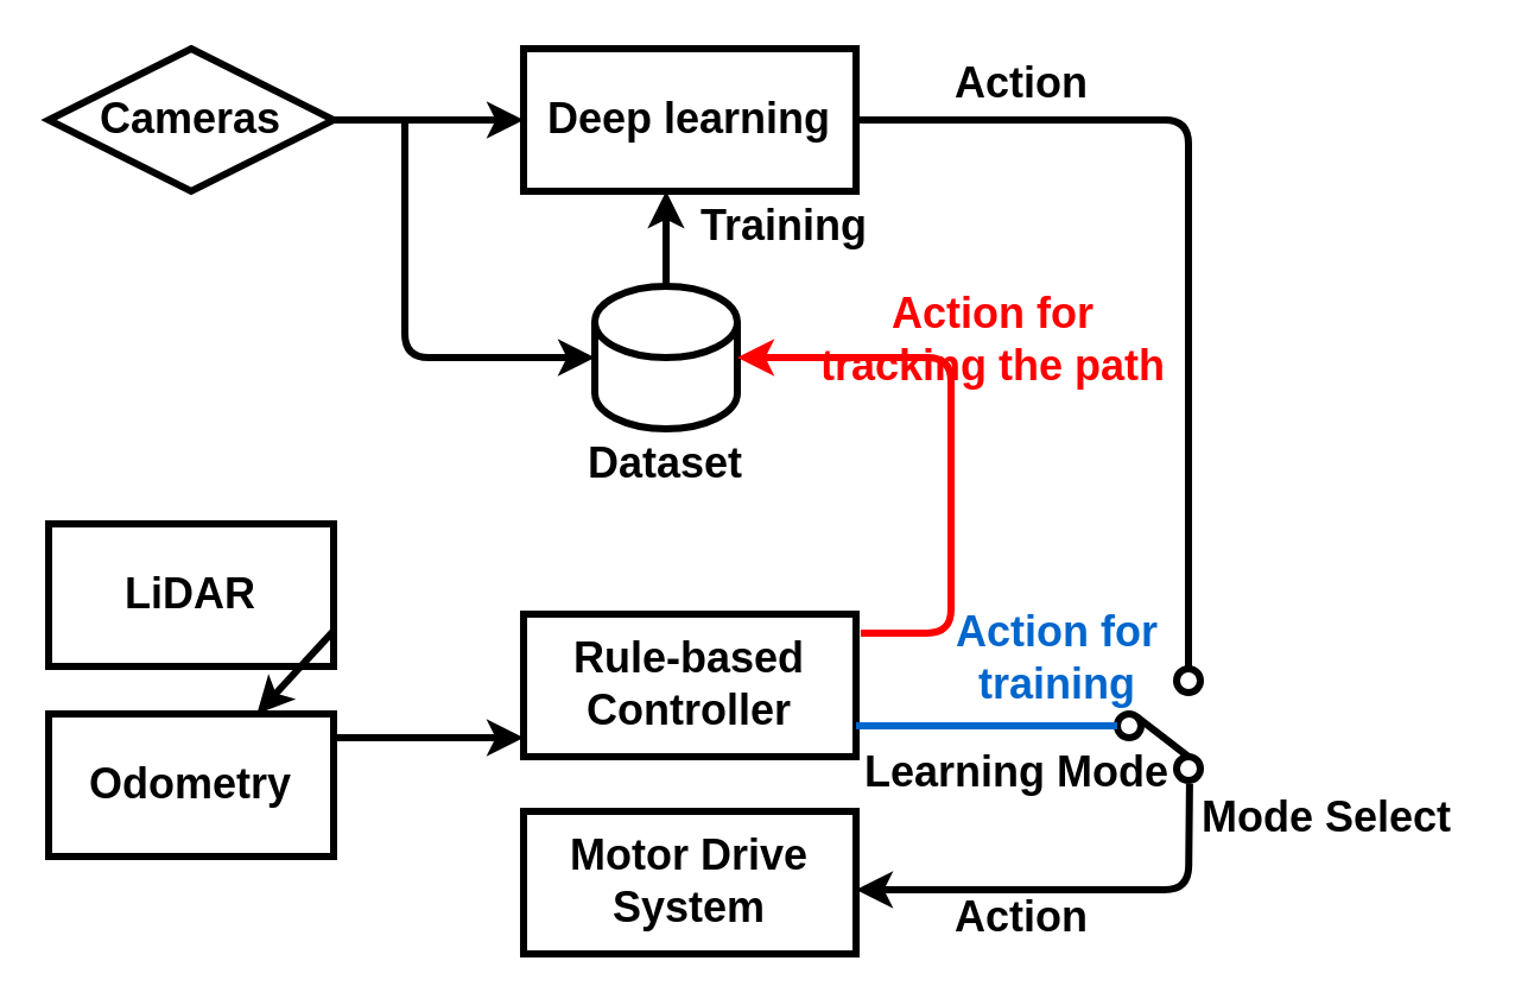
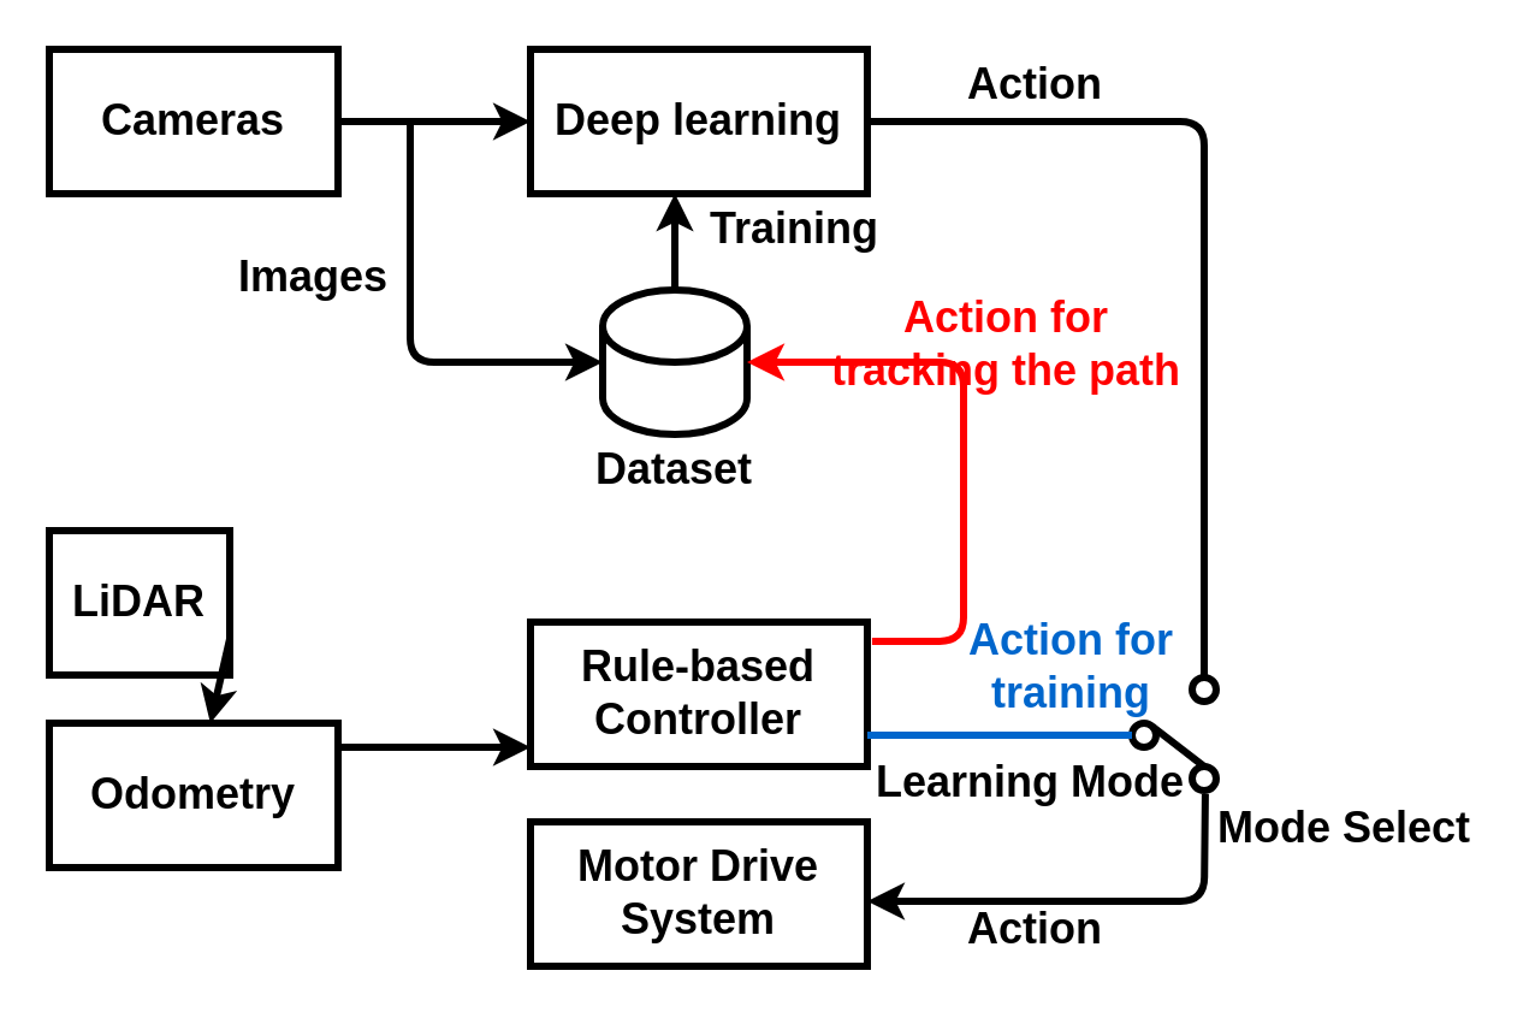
  <mxCell id="0" />
  <mxCell id="1" parent="0" />
- <mxCell id="2" value="&lt;font color=&quot;#000000&quot; style=&quot;font-size: 18px&quot;&gt;&lt;b&gt;Cameras&lt;/b&gt;&lt;/font&gt;" style="rhombus;whiteSpace=wrap;html=1;fillColor=none;strokeColor=#000000;strokeWidth=3;" vertex="1" parent="1"><mxGeometry x="20" y="20" width="120" height="60" as="geometry" /></mxCell>
+ <mxCell id="2" value="&lt;font color=&quot;#000000&quot; style=&quot;font-size: 18px&quot;&gt;&lt;b&gt;Cameras&lt;/b&gt;&lt;/font&gt;" style="rounded=0;whiteSpace=wrap;html=1;fillColor=none;strokeColor=#000000;strokeWidth=3;" vertex="1" parent="1"><mxGeometry x="20" y="20" width="120" height="60" as="geometry" /></mxCell>
  <mxCell id="3" value="" style="edgeStyle=none;html=1;fontSize=18;fontColor=#000000;strokeColor=#000000;strokeWidth=3;exitX=1;exitY=0.75;exitDx=0;exitDy=0;" edge="1" parent="1" source="4" target="5"><mxGeometry relative="1" as="geometry" /></mxCell>
- <mxCell id="4" value="&lt;font style=&quot;font-size: 18px&quot; color=&quot;#000000&quot;&gt;&lt;b&gt;LiDAR&lt;/b&gt;&lt;/font&gt;" style="rounded=0;whiteSpace=wrap;html=1;fillColor=none;strokeColor=#000000;strokeWidth=3;" vertex="1" parent="1"><mxGeometry x="20" y="220" width="120" height="60" as="geometry" /></mxCell>
+ <mxCell id="4" value="&lt;font style=&quot;font-size: 18px&quot; color=&quot;#000000&quot;&gt;&lt;b&gt;LiDAR&lt;/b&gt;&lt;/font&gt;" style="rounded=0;whiteSpace=wrap;html=1;fillColor=none;strokeColor=#000000;strokeWidth=3;" vertex="1" parent="1"><mxGeometry x="20" y="220" width="75" height="60" as="geometry" /></mxCell>
  <mxCell id="5" value="&lt;font color=&quot;#000000&quot; style=&quot;font-size: 18px&quot;&gt;&lt;b&gt;Odometry&lt;/b&gt;&lt;/font&gt;" style="rounded=0;whiteSpace=wrap;html=1;fillColor=none;strokeColor=#000000;strokeWidth=3;" vertex="1" parent="1"><mxGeometry x="20" y="300" width="120" height="60" as="geometry" /></mxCell>
  <mxCell id="6" value="&lt;font style=&quot;font-size: 18px&quot; color=&quot;#000000&quot;&gt;&lt;b&gt;Deep learning&lt;/b&gt;&lt;/font&gt;" style="rounded=0;whiteSpace=wrap;html=1;fillColor=none;strokeColor=#000000;strokeWidth=3;" vertex="1" parent="1"><mxGeometry x="220" y="20" width="140" height="60" as="geometry" /></mxCell>
  <mxCell id="7" value="&lt;font color=&quot;#000000&quot; style=&quot;font-size: 18px&quot;&gt;&lt;b&gt;Rule-based Controller&lt;/b&gt;&lt;/font&gt;" style="rounded=0;whiteSpace=wrap;html=1;fillColor=none;strokeColor=#000000;strokeWidth=3;" vertex="1" parent="1"><mxGeometry x="220" y="258" width="140" height="60" as="geometry" /></mxCell>
  <mxCell id="8" value="" style="shape=cylinder3;whiteSpace=wrap;html=1;boundedLbl=1;backgroundOutline=1;size=15;strokeColor=#000000;strokeWidth=3;fillColor=none;" vertex="1" parent="1"><mxGeometry x="250" y="120" width="60" height="60" as="geometry" /></mxCell>
  <mxCell id="9" value="&lt;font color=&quot;#000000&quot; size=&quot;1&quot;&gt;&lt;b style=&quot;font-size: 18px&quot;&gt;Motor Drive System&lt;/b&gt;&lt;/font&gt;" style="rounded=0;whiteSpace=wrap;html=1;fillColor=none;strokeColor=#000000;strokeWidth=3;" vertex="1" parent="1"><mxGeometry x="220" y="341" width="140" height="60" as="geometry" /></mxCell>
  <mxCell id="10" value="" style="endArrow=classic;html=1;fontSize=18;fontColor=#000000;strokeColor=#000000;strokeWidth=3;exitX=1;exitY=0.5;exitDx=0;exitDy=0;entryX=0;entryY=0.5;entryDx=0;entryDy=0;" edge="1" parent="1" source="2" target="6"><mxGeometry width="50" height="50" relative="1" as="geometry"><mxPoint x="260" y="220" as="sourcePoint" /><mxPoint x="310" y="170" as="targetPoint" /></mxGeometry></mxCell>
  <mxCell id="11" value="" style="endArrow=classic;html=1;fontSize=18;fontColor=#000000;strokeColor=#000000;strokeWidth=3;entryX=0;entryY=0.5;entryDx=0;entryDy=0;entryPerimeter=0;" edge="1" parent="1" target="8"><mxGeometry width="50" height="50" relative="1" as="geometry"><mxPoint x="170" y="50" as="sourcePoint" /><mxPoint x="170" y="160" as="targetPoint" /><Array as="points"><mxPoint x="170" y="150" /></Array></mxGeometry></mxCell>
  <mxCell id="12" value="" style="endArrow=classic;html=1;fontSize=18;fontColor=#000000;strokeColor=#000000;strokeWidth=3;exitX=0.5;exitY=0;exitDx=0;exitDy=0;exitPerimeter=0;" edge="1" parent="1" source="8"><mxGeometry width="50" height="50" relative="1" as="geometry"><mxPoint x="260" y="220" as="sourcePoint" /><mxPoint x="280" y="80" as="targetPoint" /></mxGeometry></mxCell>
  <mxCell id="13" value="" style="endArrow=classic;html=1;fontSize=18;fontColor=#000000;strokeColor=#000000;strokeWidth=3;" edge="1" parent="1"><mxGeometry width="50" height="50" relative="1" as="geometry"><mxPoint x="140" y="310" as="sourcePoint" /><mxPoint x="220" y="310" as="targetPoint" /></mxGeometry></mxCell>
  <mxCell id="14" value="" style="endArrow=none;html=1;fontSize=18;fontColor=#000000;strokeColor=#000000;strokeWidth=3;entryX=1;entryY=0.5;entryDx=0;entryDy=0;" edge="1" parent="1" target="6"><mxGeometry width="50" height="50" relative="1" as="geometry"><mxPoint x="500" y="280" as="sourcePoint" /><mxPoint x="500" y="50" as="targetPoint" /><Array as="points"><mxPoint x="500" y="50" /></Array></mxGeometry></mxCell>
  <mxCell id="15" value="" style="ellipse;whiteSpace=wrap;html=1;aspect=fixed;fontSize=18;fontColor=#000000;strokeColor=#000000;strokeWidth=3;fillColor=none;" vertex="1" parent="1"><mxGeometry x="495" y="281" width="10" height="10" as="geometry" /></mxCell>
  <mxCell id="16" value="" style="ellipse;whiteSpace=wrap;html=1;aspect=fixed;fontSize=18;fontColor=#000000;strokeColor=#000000;strokeWidth=3;fillColor=none;" vertex="1" parent="1"><mxGeometry x="470" y="300" width="10" height="10" as="geometry" /></mxCell>
  <mxCell id="17" value="" style="ellipse;whiteSpace=wrap;html=1;aspect=fixed;fontSize=18;fontColor=#000000;strokeColor=#000000;strokeWidth=3;fillColor=none;" vertex="1" parent="1"><mxGeometry x="495" y="318" width="10" height="10" as="geometry" /></mxCell>
  <mxCell id="18" value="" style="endArrow=none;html=1;fontSize=18;fontColor=#000000;strokeColor=#000000;strokeWidth=3;exitX=1;exitY=0;exitDx=0;exitDy=0;entryX=0.5;entryY=0;entryDx=0;entryDy=0;" edge="1" parent="1" source="16" target="17"><mxGeometry width="50" height="50" relative="1" as="geometry"><mxPoint x="230" y="210" as="sourcePoint" /><mxPoint x="280" y="160" as="targetPoint" /></mxGeometry></mxCell>
  <mxCell id="19" value="" style="endArrow=classic;html=1;fontSize=18;fontColor=#000000;strokeColor=#000000;strokeWidth=3;exitX=0;exitY=1;exitDx=0;exitDy=0;" edge="1" parent="1"><mxGeometry width="50" height="50" relative="1" as="geometry"><mxPoint x="500.464" y="329.536" as="sourcePoint" /><mxPoint x="360" y="374" as="targetPoint" /><Array as="points"><mxPoint x="500" y="374" /></Array></mxGeometry></mxCell>
  <mxCell id="20" value="" style="endArrow=classic;html=1;fontSize=18;fontColor=#000000;strokeColor=#FF0000;strokeWidth=3;entryX=1;entryY=0.5;entryDx=0;entryDy=0;entryPerimeter=0;exitX=1.014;exitY=0.133;exitDx=0;exitDy=0;exitPerimeter=0;" edge="1" parent="1" source="7" target="8"><mxGeometry width="50" height="50" relative="1" as="geometry"><mxPoint x="380" y="260" as="sourcePoint" /><mxPoint x="280" y="160" as="targetPoint" /><Array as="points"><mxPoint x="400" y="266" /><mxPoint x="400" y="150" /></Array></mxGeometry></mxCell>
  <mxCell id="21" value="" style="endArrow=none;html=1;fontSize=18;fontColor=#000000;strokeColor=#0066CC;strokeWidth=3;entryX=0;entryY=0.5;entryDx=0;entryDy=0;" edge="1" parent="1" target="16"><mxGeometry width="50" height="50" relative="1" as="geometry"><mxPoint x="360" y="305" as="sourcePoint" /><mxPoint x="280" y="160" as="targetPoint" /></mxGeometry></mxCell>
+ <mxCell id="22" value="&lt;b&gt;Images&lt;/b&gt;" style="text;html=1;strokeColor=none;fillColor=none;align=center;verticalAlign=middle;whiteSpace=wrap;rounded=0;fontSize=18;fontColor=#000000;" vertex="1" parent="1"><mxGeometry x="100" y="100" width="60" height="30" as="geometry" /></mxCell>
  <mxCell id="23" value="&lt;b&gt;Training&lt;/b&gt;" style="text;html=1;strokeColor=none;fillColor=none;align=center;verticalAlign=middle;whiteSpace=wrap;rounded=0;fontSize=18;fontColor=#000000;" vertex="1" parent="1"><mxGeometry x="300" y="80" width="60" height="30" as="geometry" /></mxCell>
  <mxCell id="24" value="&lt;b&gt;Dataset&lt;/b&gt;" style="text;html=1;strokeColor=none;fillColor=none;align=center;verticalAlign=middle;whiteSpace=wrap;rounded=0;fontSize=18;fontColor=#000000;" vertex="1" parent="1"><mxGeometry x="250" y="180" width="60" height="30" as="geometry" /></mxCell>
  <mxCell id="25" value="&lt;b&gt;Action&lt;/b&gt;" style="text;html=1;strokeColor=none;fillColor=none;align=center;verticalAlign=middle;whiteSpace=wrap;rounded=0;fontSize=18;fontColor=#000000;" vertex="1" parent="1"><mxGeometry x="400" y="20" width="60" height="30" as="geometry" /></mxCell>
  <mxCell id="26" value="&lt;b&gt;Mode Select&lt;/b&gt;" style="text;html=1;strokeColor=none;fillColor=none;align=center;verticalAlign=middle;whiteSpace=wrap;rounded=0;fontSize=18;fontColor=#000000;" vertex="1" parent="1"><mxGeometry x="501" y="329" width="115" height="30" as="geometry" /></mxCell>
  <mxCell id="27" value="&lt;font color=&quot;#ff0000&quot;&gt;&lt;b&gt;Action for tracking the path&lt;/b&gt;&lt;/font&gt;" style="text;html=1;strokeColor=none;fillColor=none;align=center;verticalAlign=middle;whiteSpace=wrap;rounded=0;fontSize=18;fontColor=#000000;" vertex="1" parent="1"><mxGeometry x="343" y="128" width="150" height="30" as="geometry" /></mxCell>
  <mxCell id="28" value="&lt;font color=&quot;#0066cc&quot;&gt;&lt;b&gt;Action for training&lt;/b&gt;&lt;/font&gt;" style="text;html=1;strokeColor=none;fillColor=none;align=center;verticalAlign=middle;whiteSpace=wrap;rounded=0;fontSize=18;fontColor=#FF0000;" vertex="1" parent="1"><mxGeometry x="395" y="262" width="100" height="30" as="geometry" /></mxCell>
  <mxCell id="29" value="&lt;font color=&quot;#000000&quot;&gt;&lt;b&gt;Learning Mode&lt;/b&gt;&lt;/font&gt;" style="text;html=1;strokeColor=none;fillColor=none;align=center;verticalAlign=middle;whiteSpace=wrap;rounded=0;fontSize=18;fontColor=#0066CC;" vertex="1" parent="1"><mxGeometry x="363" y="310" width="130" height="30" as="geometry" /></mxCell>
  <mxCell id="30" value="&lt;b&gt;Action&lt;/b&gt;" style="text;html=1;strokeColor=none;fillColor=none;align=center;verticalAlign=middle;whiteSpace=wrap;rounded=0;fontSize=18;fontColor=#000000;" vertex="1" parent="1"><mxGeometry x="400" y="371" width="60" height="30" as="geometry" /></mxCell>
